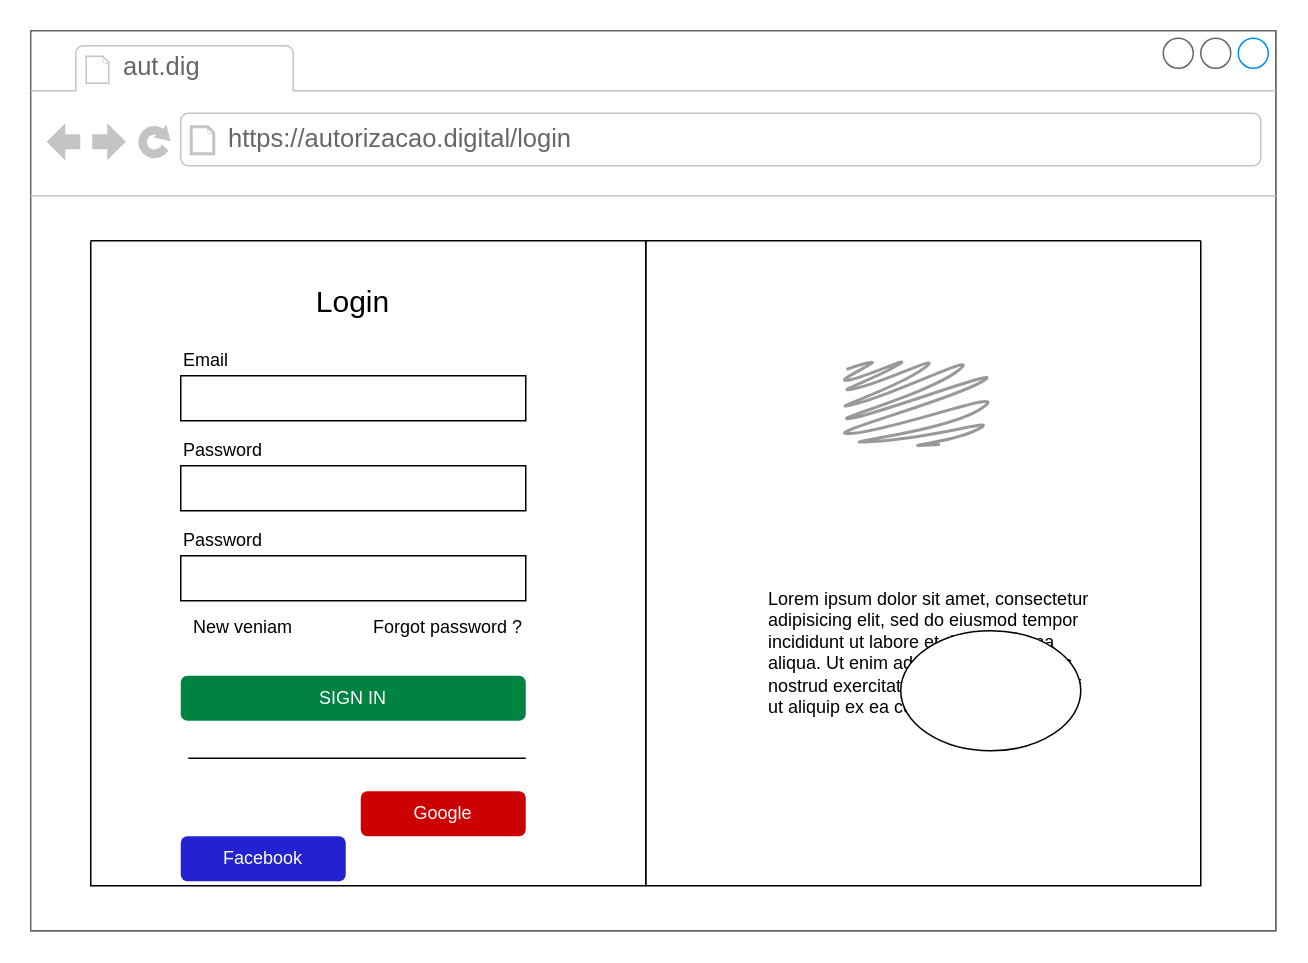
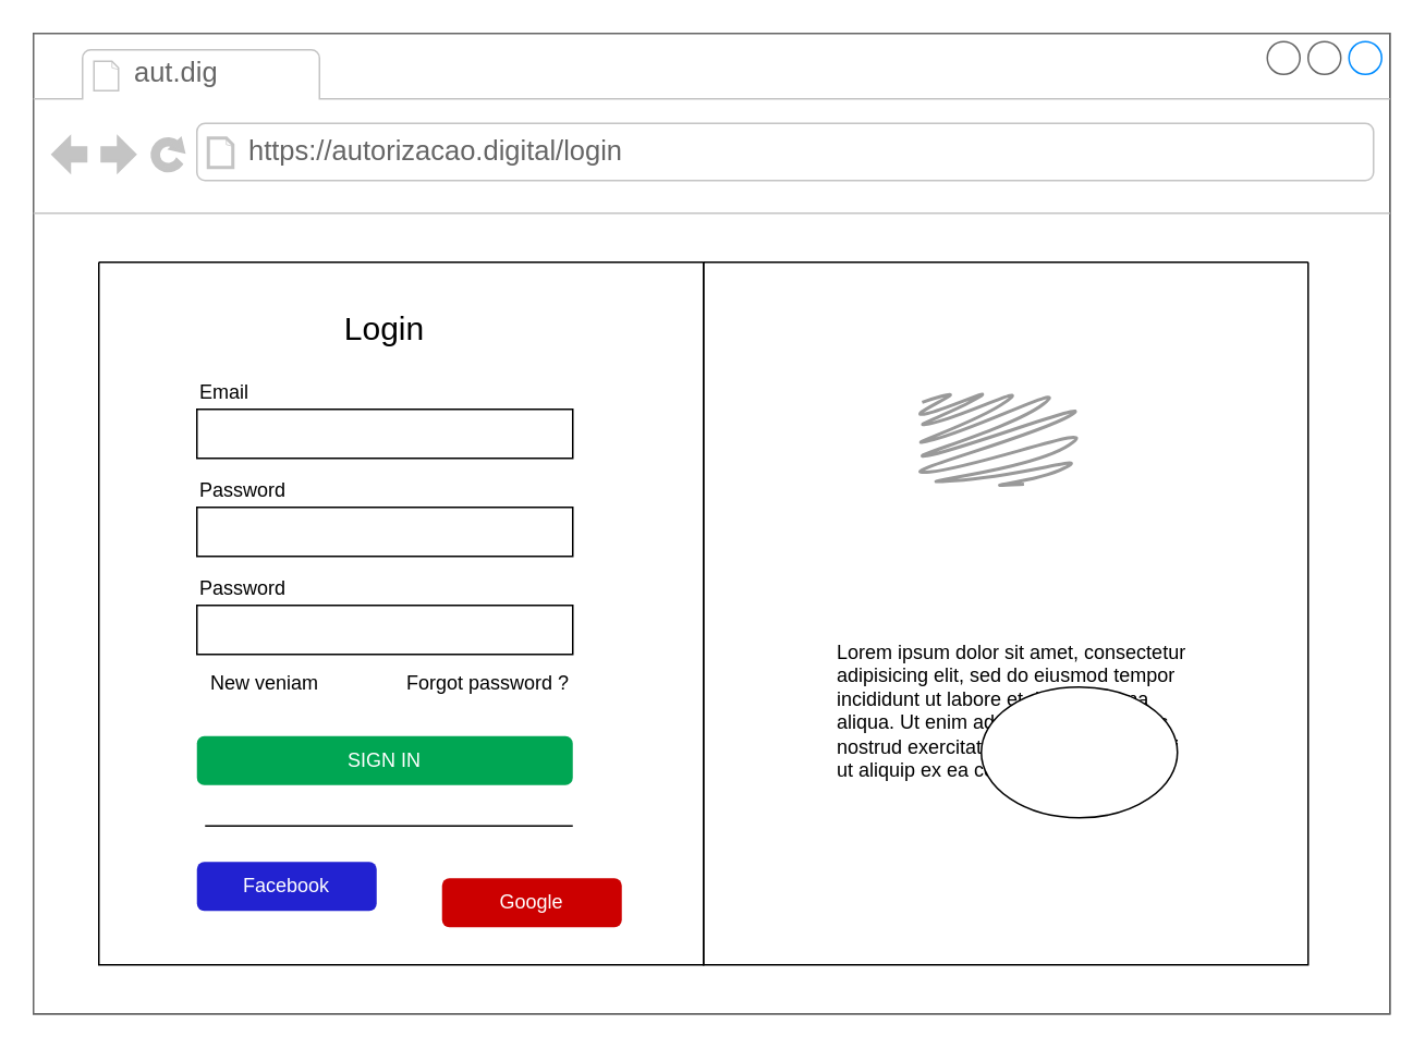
  <mxCell id="0" />
  <mxCell id="1" parent="0" />
  <mxCell id="2" value="" style="strokeWidth=1;shadow=0;dashed=0;align=center;html=1;shape=mxgraph.mockup.containers.browserWindow;rSize=0;strokeColor=#666666;strokeColor2=#008cff;strokeColor3=#c4c4c4;mainText=,;recursiveResize=0;fillColor=#008241;" parent="1" vertex="1"><mxGeometry x="20" y="20" width="830" height="600" as="geometry" /></mxCell>
  <mxCell id="3" value="aut.dig" style="strokeWidth=1;shadow=0;dashed=0;align=center;html=1;shape=mxgraph.mockup.containers.anchor;fontSize=17;fontColor=#666666;align=left;" parent="2" vertex="1"><mxGeometry x="60" y="12" width="110" height="26" as="geometry" /></mxCell>
  <mxCell id="4" value="https://autorizacao.digital/login" style="strokeWidth=1;shadow=0;dashed=0;align=center;html=1;shape=mxgraph.mockup.containers.anchor;rSize=0;fontSize=17;fontColor=#666666;align=left;" parent="2" vertex="1"><mxGeometry x="130" y="60" width="250" height="26" as="geometry" /></mxCell>
  <mxCell id="5" value="" style="group" parent="2" vertex="1" connectable="0"><mxGeometry x="100" y="240" width="230" height="60" as="geometry" /></mxCell>
  <mxCell id="6" value="" style="group" parent="5" vertex="1" connectable="0"><mxGeometry width="230" height="60" as="geometry" /></mxCell>
  <mxCell id="7" value="" style="rounded=0;whiteSpace=wrap;html=1;align=left;" parent="6" vertex="1"><mxGeometry y="30" width="230" height="30" as="geometry" /></mxCell>
  <mxCell id="8" value="Email" style="text;html=1;strokeColor=none;fillColor=none;align=left;verticalAlign=middle;whiteSpace=wrap;rounded=0;" parent="6" vertex="1"><mxGeometry width="230" height="20" as="geometry" /></mxCell>
  <mxCell id="9" value="" style="group" parent="2" vertex="1" connectable="0"><mxGeometry x="100" y="318" width="230" height="60" as="geometry" /></mxCell>
  <mxCell id="10" value="" style="group" parent="9" vertex="1" connectable="0"><mxGeometry width="230" height="60" as="geometry" /></mxCell>
  <mxCell id="11" value="" style="rounded=0;whiteSpace=wrap;html=1;align=left;" parent="10" vertex="1"><mxGeometry y="30" width="230" height="30" as="geometry" /></mxCell>
  <mxCell id="12" value="Password" style="text;html=1;strokeColor=none;fillColor=none;align=left;verticalAlign=middle;whiteSpace=wrap;rounded=0;" parent="10" vertex="1"><mxGeometry width="230" height="20" as="geometry" /></mxCell>
  <mxCell id="13" value="SUBMIT" style="rounded=1;whiteSpace=wrap;html=1;strokeColor=#f0f0f0;fillColor=none;align=center;" parent="2" vertex="1"><mxGeometry x="100" y="440" width="230" height="30" as="geometry" /></mxCell>
  <mxCell id="14" value="Forgot password ?" style="text;html=1;strokeColor=none;fillColor=none;align=right;verticalAlign=middle;whiteSpace=wrap;rounded=0;" parent="2" vertex="1"><mxGeometry x="220" y="390" width="110" height="20" as="geometry" /></mxCell>
  <mxCell id="15" value="" style="dashed=0;outlineConnect=0;html=1;align=center;labelPosition=center;verticalLabelPosition=bottom;verticalAlign=top;shape=mxgraph.weblogos.messenger;strokeColor=#f0f0f0;fillColor=none;" parent="2" vertex="1"><mxGeometry x="550" y="240" width="82.6" height="76.8" as="geometry" /></mxCell>
  <mxCell id="16" value="Lorem ipsum dolor sit amet, consectetur adipisicing elit, sed do eiusmod tempor incididunt ut labore et dolore magna aliqua. Ut enim ad minim veniam, quis nostrud exercitation ullamco laboris nisi ut aliquip ex ea commodo&amp;nbsp;" style="text;spacingTop=-5;whiteSpace=wrap;html=1;align=left;fontSize=12;fontFamily=Helvetica;fillColor=none;strokeColor=none;" parent="2" vertex="1"><mxGeometry x="490" y="370" width="220" height="130" as="geometry" /></mxCell>
  <mxCell id="17" value="" style="group" parent="2" vertex="1" connectable="0"><mxGeometry x="40" y="150" width="740" height="430" as="geometry" /></mxCell>
  <mxCell id="18" value="" style="swimlane;startSize=0;" parent="17" vertex="1"><mxGeometry width="370" height="430" as="geometry" /></mxCell>
  <mxCell id="19" value="" style="swimlane;startSize=0;" parent="17" vertex="1"><mxGeometry x="370" width="370" height="430" as="geometry" /></mxCell>
  <mxCell id="20" value="&lt;font style=&quot;font-size: 20px&quot;&gt;Login&lt;/font&gt;" style="text;html=1;strokeColor=none;fillColor=none;align=center;verticalAlign=middle;whiteSpace=wrap;rounded=0;" parent="2" vertex="1"><mxGeometry x="100" y="190" width="40" height="20" as="geometry" /></mxCell>
  <mxCell id="21" value="" style="strokeWidth=1;shadow=0;dashed=0;align=center;html=1;shape=mxgraph.mockup.containers.browserWindow;rSize=0;strokeColor=#666666;strokeColor2=#008cff;strokeColor3=#c4c4c4;mainText=,;recursiveResize=0;" parent="2" vertex="1"><mxGeometry width="830" height="600" as="geometry" /></mxCell>
  <mxCell id="22" value="aut.dig" style="strokeWidth=1;shadow=0;dashed=0;align=center;html=1;shape=mxgraph.mockup.containers.anchor;fontSize=17;fontColor=#666666;align=left;" parent="21" vertex="1"><mxGeometry x="60" y="12" width="110" height="26" as="geometry" /></mxCell>
  <mxCell id="23" value="https://autorizacao.digital/login" style="strokeWidth=1;shadow=0;dashed=0;align=center;html=1;shape=mxgraph.mockup.containers.anchor;rSize=0;fontSize=17;fontColor=#666666;align=left;" parent="21" vertex="1"><mxGeometry x="130" y="60" width="250" height="26" as="geometry" /></mxCell>
  <mxCell id="24" value="" style="group" parent="21" vertex="1" connectable="0"><mxGeometry x="100" y="330" width="230" height="60" as="geometry" /></mxCell>
  <mxCell id="25" value="" style="group" parent="24" vertex="1" connectable="0"><mxGeometry width="230" height="60" as="geometry" /></mxCell>
  <mxCell id="26" value="" style="rounded=0;whiteSpace=wrap;html=1;align=left;" parent="25" vertex="1"><mxGeometry y="20" width="230" height="30" as="geometry" /></mxCell>
  <mxCell id="27" value="Password" style="text;html=1;strokeColor=none;fillColor=none;align=left;verticalAlign=middle;whiteSpace=wrap;rounded=0;" parent="25" vertex="1"><mxGeometry width="230" height="20" as="geometry" /></mxCell>
- <mxCell id="28" value="&lt;font color=&quot;#ffffff&quot;&gt;SIGN IN&lt;/font&gt;" style="rounded=1;whiteSpace=wrap;html=1;align=center;fillColor=#008241;strokeColor=none;" parent="21" vertex="1"><mxGeometry x="100" y="430" width="230" height="30" as="geometry" /></mxCell>
+ <mxCell id="28" value="&lt;font color=&quot;#ffffff&quot;&gt;SIGN IN&lt;/font&gt;" style="rounded=1;whiteSpace=wrap;html=1;align=center;fillColor=#00A653;strokeColor=none;" parent="21" vertex="1"><mxGeometry x="100" y="430" width="230" height="30" as="geometry" /></mxCell>
  <mxCell id="29" value="Forgot password ?" style="text;html=1;strokeColor=none;fillColor=none;align=right;verticalAlign=middle;whiteSpace=wrap;rounded=0;" parent="21" vertex="1"><mxGeometry x="220" y="388" width="110" height="20" as="geometry" /></mxCell>
  <mxCell id="30" value="" style="group" parent="21" vertex="1" connectable="0"><mxGeometry x="100" y="270" width="230" height="60" as="geometry" /></mxCell>
  <mxCell id="31" value="" style="group" parent="30" vertex="1" connectable="0"><mxGeometry width="230" height="60" as="geometry" /></mxCell>
  <mxCell id="32" value="" style="rounded=0;whiteSpace=wrap;html=1;align=left;" parent="31" vertex="1"><mxGeometry y="20" width="230" height="30" as="geometry" /></mxCell>
  <mxCell id="33" value="Password" style="text;html=1;strokeColor=none;fillColor=none;align=left;verticalAlign=middle;whiteSpace=wrap;rounded=0;" parent="31" vertex="1"><mxGeometry width="230" height="20" as="geometry" /></mxCell>
  <mxCell id="34" value="" style="group" parent="21" vertex="1" connectable="0"><mxGeometry x="100" y="210" width="230" height="60" as="geometry" /></mxCell>
  <mxCell id="35" value="" style="group" parent="34" vertex="1" connectable="0"><mxGeometry width="230" height="60" as="geometry" /></mxCell>
  <mxCell id="36" value="" style="rounded=0;whiteSpace=wrap;html=1;align=left;" parent="35" vertex="1"><mxGeometry y="20" width="230" height="30" as="geometry" /></mxCell>
  <mxCell id="37" value="Email" style="text;html=1;strokeColor=none;fillColor=none;align=left;verticalAlign=middle;whiteSpace=wrap;rounded=0;" parent="35" vertex="1"><mxGeometry width="230" height="20" as="geometry" /></mxCell>
  <mxCell id="38" value="&lt;font style=&quot;font-size: 20px&quot;&gt;Login&lt;/font&gt;" style="text;html=1;strokeColor=none;fillColor=none;align=center;verticalAlign=middle;whiteSpace=wrap;rounded=0;" parent="21" vertex="1"><mxGeometry x="195" y="170" width="40" height="20" as="geometry" /></mxCell>
  <mxCell id="39" value="" style="shape=mxgraph.mockup.markup.scratchOut;shadow=0;dashed=0;html=1;strokeColor=#999999;strokeWidth=2;" parent="21" vertex="1"><mxGeometry x="540" y="220" width="100" height="60" as="geometry" /></mxCell>
  <mxCell id="40" value="" style="group" parent="1" vertex="1" connectable="0"><mxGeometry x="60" y="160" width="740" height="430" as="geometry" /></mxCell>
  <mxCell id="41" value="" style="swimlane;startSize=0;" parent="40" vertex="1"><mxGeometry width="370" height="430" as="geometry" /></mxCell>
  <mxCell id="42" value="" style="swimlane;startSize=0;" parent="40" vertex="1"><mxGeometry x="370" width="370" height="430" as="geometry" /></mxCell>
  <mxCell id="43" value="&amp;nbsp; New veniam" style="text;html=1;strokeColor=none;fillColor=none;align=left;verticalAlign=middle;whiteSpace=wrap;rounded=0;" parent="40" vertex="1"><mxGeometry x="60" y="248" width="110" height="20" as="geometry" /></mxCell>
- <mxCell id="44" value="&lt;font color=&quot;#ffffff&quot;&gt;Facebook&lt;/font&gt;" style="rounded=1;whiteSpace=wrap;html=1;align=center;fillColor=#2222D1;strokeColor=none;" parent="1" vertex="1"><mxGeometry x="120" y="557" width="110" height="30" as="geometry" /></mxCell>
- <mxCell id="45" value="&lt;font color=&quot;#ffffff&quot;&gt;Google&lt;/font&gt;" style="rounded=1;whiteSpace=wrap;html=1;align=center;fillColor=#CC0000;strokeColor=none;" parent="1" vertex="1"><mxGeometry x="240" y="527" width="110" height="30" as="geometry" /></mxCell>
+ <mxCell id="44" value="&lt;font color=&quot;#ffffff&quot;&gt;Facebook&lt;/font&gt;" style="rounded=1;whiteSpace=wrap;html=1;align=center;fillColor=#2222D1;strokeColor=none;" parent="1" vertex="1"><mxGeometry x="120" y="527" width="110" height="30" as="geometry" /></mxCell>
+ <mxCell id="45" value="&lt;font color=&quot;#ffffff&quot;&gt;Google&lt;/font&gt;" style="rounded=1;whiteSpace=wrap;html=1;align=center;fillColor=#CC0000;strokeColor=none;" parent="1" vertex="1"><mxGeometry x="270" y="537" width="110" height="30" as="geometry" /></mxCell>
  <mxCell id="46" value="Lorem ipsum dolor sit amet, consectetur adipisicing elit, sed do eiusmod tempor incididunt ut labore et dolore magna aliqua. Ut enim ad minim veniam, quis nostrud exercitation ullamco laboris nisi ut aliquip ex ea commodo&amp;nbsp;" style="text;spacingTop=-5;whiteSpace=wrap;html=1;align=left;fontSize=12;fontFamily=Helvetica;fillColor=none;strokeColor=none;" parent="1" vertex="1"><mxGeometry x="510" y="390" width="220" height="130" as="geometry" /></mxCell>
  <mxCell id="47" value="" style="line;strokeWidth=1;html=1;fillColor=#CC0000;" parent="1" vertex="1"><mxGeometry x="125" y="500" width="225" height="10" as="geometry" /></mxCell>
  <mxCell id="48" value="" style="ellipse;whiteSpace=wrap;html=1;" vertex="1" parent="1"><mxGeometry x="600" y="420" width="120" height="80" as="geometry" /></mxCell>
